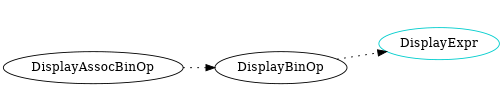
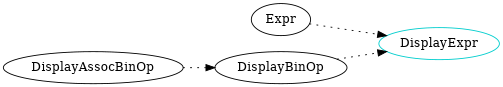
  digraph {
    rankdir=LR
    edge [style=dotted]
    n1 [color=cyan3 label=DisplayExpr shape=oval]
+   Expr
    DisplayBinOp
    DisplayAssocBinOp
+   Expr -> n1
    DisplayBinOp -> n1
    DisplayAssocBinOp -> DisplayBinOp
  }
